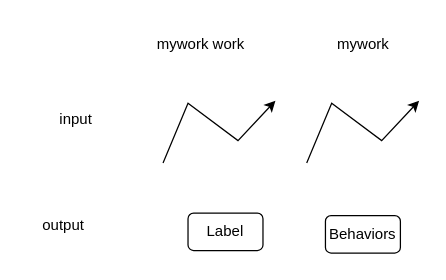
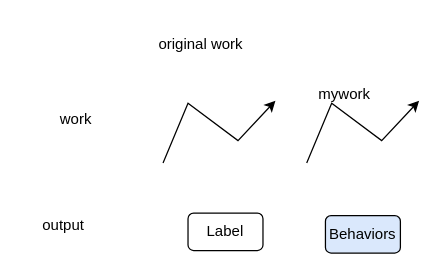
  <mxCell id="0" />
  <mxCell id="1" parent="0" />
- <mxCell id="2" value="input" style="text;html=1;align=center;verticalAlign=middle;resizable=0;points=[];autosize=1;strokeColor=none;fillColor=none;" vertex="1" parent="1"><mxGeometry x="35" y="80" width="50" height="30" as="geometry" /></mxCell>
+ <mxCell id="2" value="work" style="text;html=1;align=center;verticalAlign=middle;resizable=0;points=[];autosize=1;strokeColor=none;fillColor=none;" vertex="1" parent="1"><mxGeometry x="35" y="80" width="50" height="30" as="geometry" /></mxCell>
  <mxCell id="3" value="output" style="text;html=1;align=center;verticalAlign=middle;resizable=0;points=[];autosize=1;strokeColor=none;fillColor=none;" vertex="1" parent="1"><mxGeometry x="20" y="165" width="60" height="30" as="geometry" /></mxCell>
- <mxCell id="4" value="mywork work" style="text;html=1;align=center;verticalAlign=middle;resizable=0;points=[];autosize=1;strokeColor=none;fillColor=none;" vertex="1" parent="1"><mxGeometry x="115" y="20" width="90" height="30" as="geometry" /></mxCell>
- <mxCell id="5" value="mywork" style="text;html=1;align=center;verticalAlign=middle;resizable=0;points=[];autosize=1;strokeColor=none;fillColor=none;" vertex="1" parent="1"><mxGeometry x="260" y="20" width="60" height="30" as="geometry" /></mxCell>
+ <mxCell id="4" value="original work" style="text;html=1;align=center;verticalAlign=middle;resizable=0;points=[];autosize=1;strokeColor=none;fillColor=none;" vertex="1" parent="1"><mxGeometry x="115" y="20" width="90" height="30" as="geometry" /></mxCell>
+ <mxCell id="5" value="mywork" style="text;html=1;align=center;verticalAlign=middle;resizable=0;points=[];autosize=1;strokeColor=none;fillColor=none;" vertex="1" parent="1"><mxGeometry x="245" y="60" width="60" height="30" as="geometry" /></mxCell>
  <mxCell id="6" value="" style="endArrow=classic;html=1;rounded=0;" edge="1" parent="1"><mxGeometry width="50" height="50" relative="1" as="geometry"><mxPoint x="245" y="130" as="sourcePoint" /><mxPoint x="335" y="80" as="targetPoint" /><Array as="points"><mxPoint x="265" y="82" /><mxPoint x="305" y="112" /></Array></mxGeometry></mxCell>
  <mxCell id="7" value="Label" style="rounded=1;whiteSpace=wrap;html=1;" vertex="1" parent="1"><mxGeometry x="150" y="170" width="60" height="30" as="geometry" /></mxCell>
- <mxCell id="8" value="Behaviors" style="rounded=1;whiteSpace=wrap;html=1;" vertex="1" parent="1"><mxGeometry x="260" y="172" width="60" height="30" as="geometry" /></mxCell>
+ <mxCell id="8" value="Behaviors" style="rounded=1;whiteSpace=wrap;html=1;fillColor=#dae8fc;" vertex="1" parent="1"><mxGeometry x="260" y="172" width="60" height="30" as="geometry" /></mxCell>
  <mxCell id="9" value="" style="endArrow=classic;html=1;rounded=0;" edge="1" parent="1"><mxGeometry width="50" height="50" relative="1" as="geometry"><mxPoint x="130" y="130" as="sourcePoint" /><mxPoint x="220" y="80" as="targetPoint" /><Array as="points"><mxPoint x="150" y="82" /><mxPoint x="190" y="112" /></Array></mxGeometry></mxCell>
